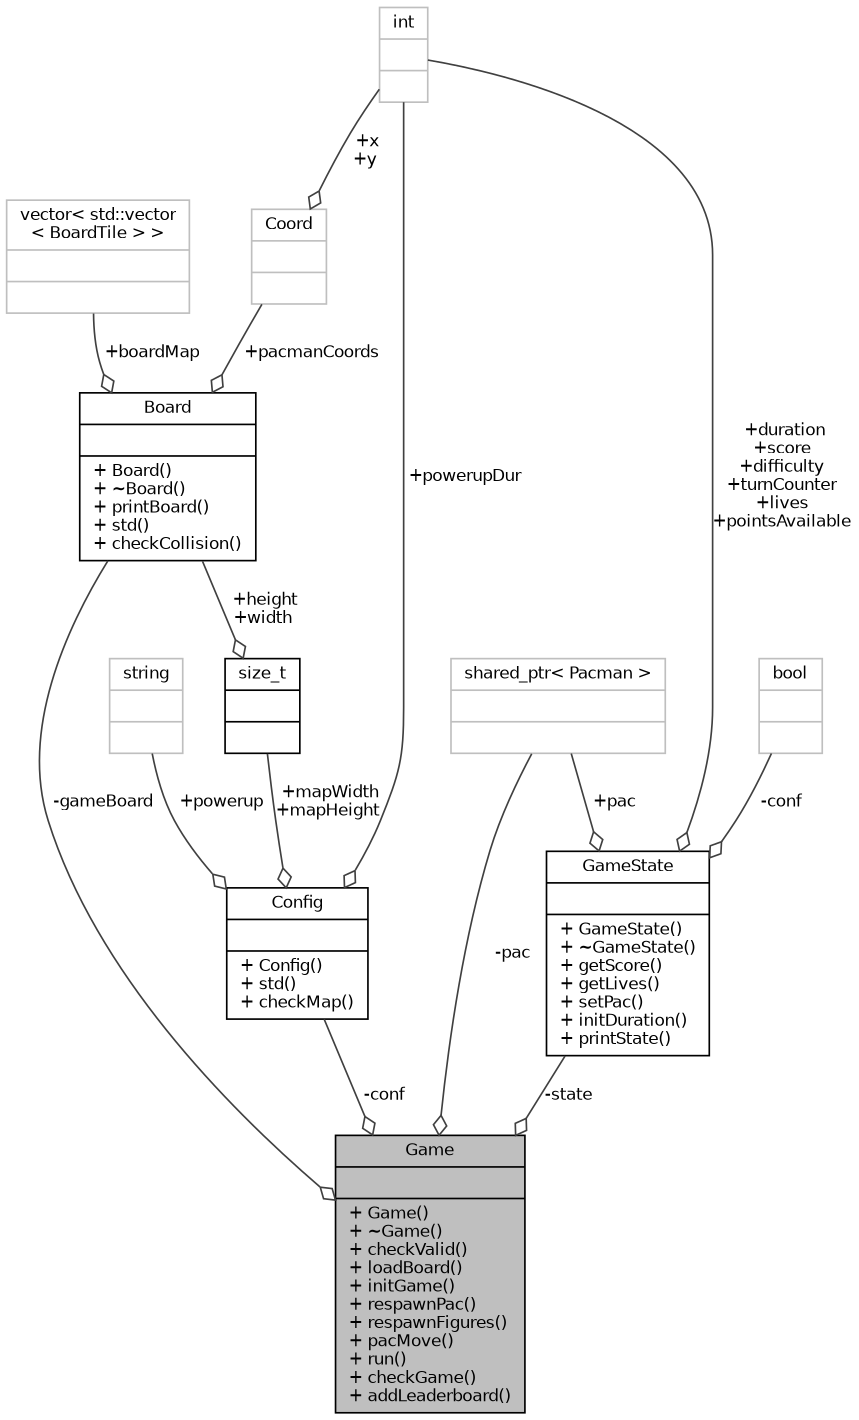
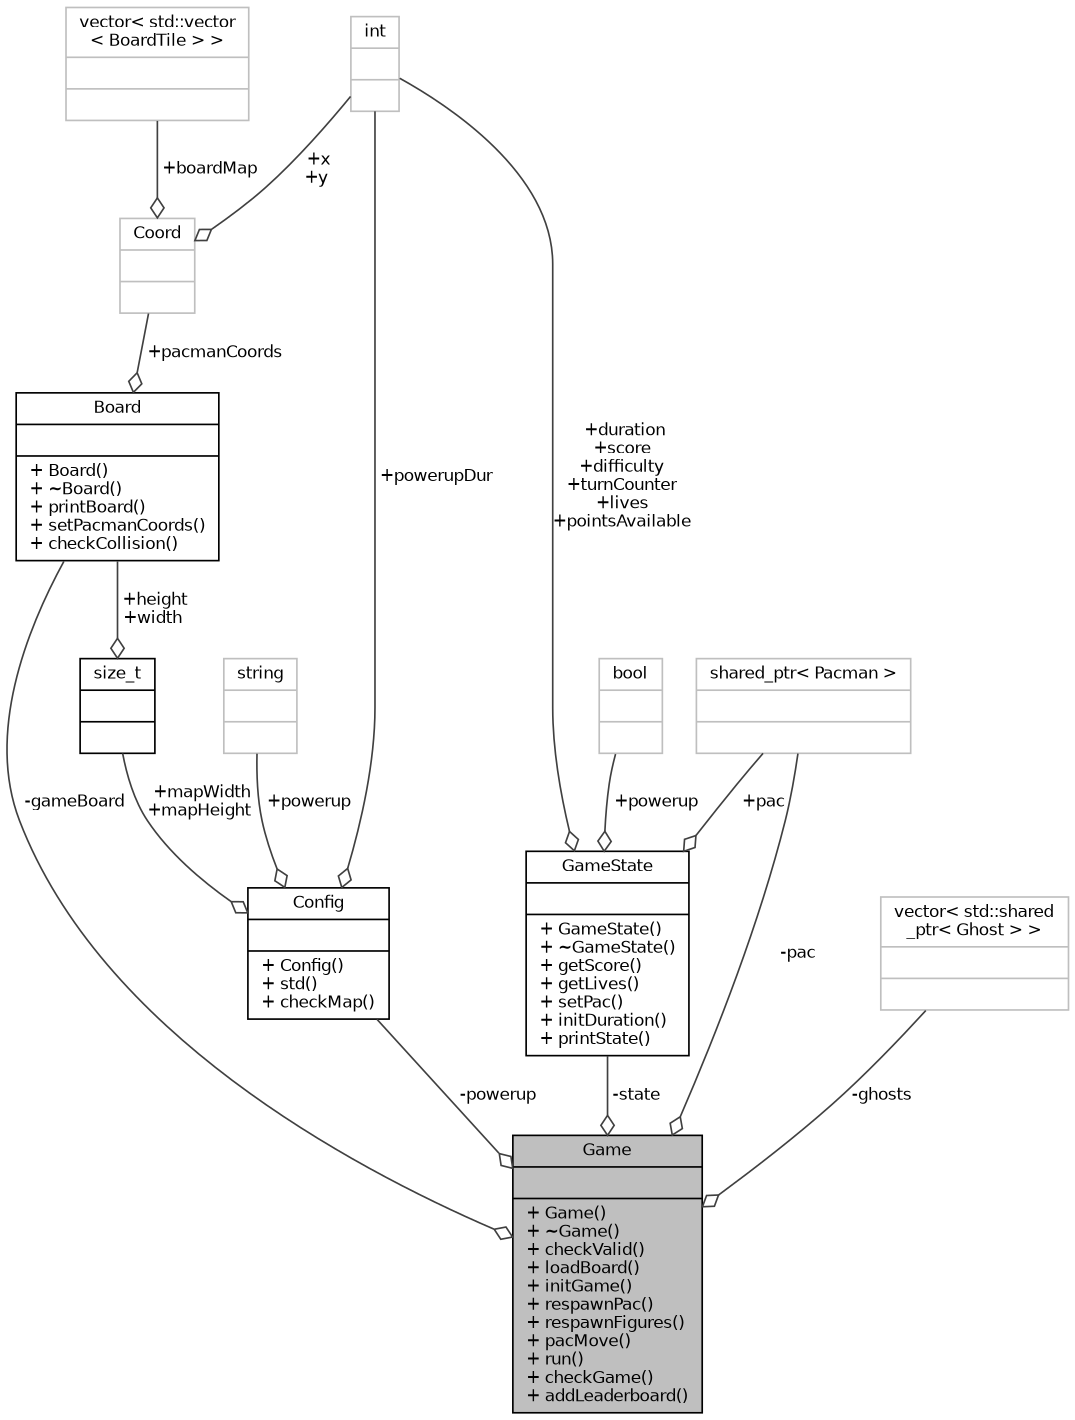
  digraph {
    node [color=grey75 fillcolor=white fontname=Helvetica fontsize=10 shape=record style=filled]
    edge [arrowhead=odiamond color=grey25 fontname=Helvetica fontsize=10 labelfontname=Helvetica labelfontsize=10 style=solid]
    n1 [color=black fillcolor=grey75 fontcolor=black height=0.2 label="{Game\n||+ Game()\l+ ~Game()\l+ checkValid()\l+ loadBoard()\l+ initGame()\l+ respawnPac()\l+ respawnFigures()\l+ pacMove()\l+ run()\l+ checkGame()\l+ addLeaderboard()\l}" width=0.4]
    n2 [color=black height=0.2 label="{Config\n||+ Config()\l+ std()\l+ checkMap()\l}" width=0.4]
    n3 [color=black height=0.2 label="{size_t\n||}" width=0.4]
-   n4 [color=black height=0.2 label="{Board\n||+ Board()\l+ ~Board()\l+ printBoard()\l+ std()\l+ checkCollision()\l}" width=0.4]
+   n4 [color=black height=0.2 label="{Board\n||+ Board()\l+ ~Board()\l+ printBoard()\l+ setPacmanCoords()\l+ checkCollision()\l}" width=0.4]
    n5 [height=0.2 label="{int\n||}" width=0.4]
    n6 [height=0.2 label="{Coord\n||}" width=0.4]
    n7 [color=black height=0.2 label="{GameState\n||+ GameState()\l+ ~GameState()\l+ getScore()\l+ getLives()\l+ setPac()\l+ initDuration()\l+ printState()\l}" width=0.4]
    n8 [height=0.2 label="{string\n||}" width=0.4]
    n9 [height=0.2 label="{vector\< std::vector\l\< BoardTile \> \>\n||}" width=0.4]
    n10 [height=0.2 label="{shared_ptr\< Pacman \>\n||}" width=0.4]
+   n11 [height=0.2 label="{vector\< std::shared\l_ptr\< Ghost \> \>\n||}" width=0.4]
    n12 [height=0.2 label="{bool\n||}" width=0.4]
-   n2 -> n1 [label=" -conf"]
+   n2 -> n1 [label=" -powerup"]
    n3 -> n2 [label=" +mapWidth\n+mapHeight"]
    n4 -> n1 [label=" -gameBoard"]
    n4 -> n3 [label=" +height\n+width"]
    n5 -> n2 [label=" +powerupDur"]
    n5 -> n6 [label=" +x\n+y"]
    n5 -> n7 [label=" +duration\n+score\n+difficulty\n+turnCounter\n+lives\n+pointsAvailable"]
    n6 -> n4 [label=" +pacmanCoords"]
    n7 -> n1 [label=" -state"]
    n8 -> n2 [label=" +powerup"]
-   n9 -> n4 [label=" +boardMap"]
+   n9 -> n6 [label=" +boardMap"]
    n10 -> n1 [label=" -pac"]
    n10 -> n7 [label=" +pac"]
-   n12 -> n7 [label=" -conf"]
+   n11 -> n1 [label=" -ghosts"]
+   n12 -> n7 [label=" +powerup"]
  }
